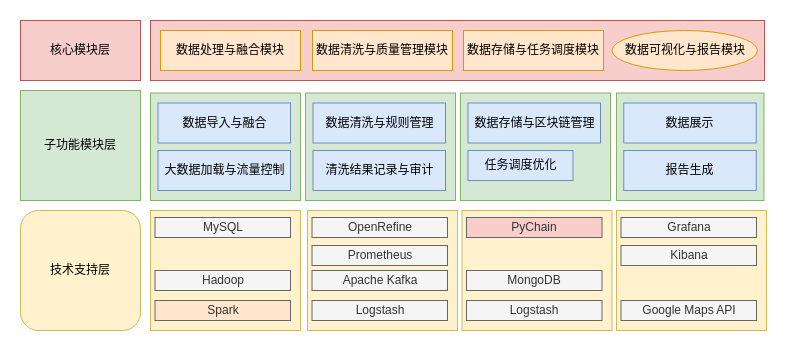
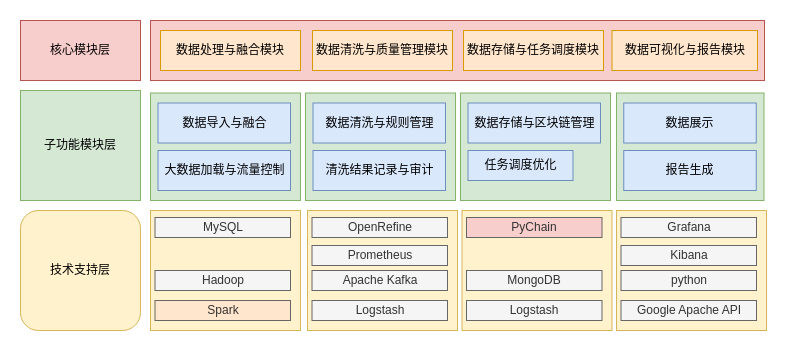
  <mxCell id="0" />
  <mxCell id="1" parent="0" />
  <mxCell id="2" value="核心模块层" style="rounded=0;whiteSpace=wrap;html=1;fillColor=#f8cecc;strokeColor=#b85450;" vertex="1" parent="1"><mxGeometry x="20" y="20" width="120" height="60" as="geometry" /></mxCell>
  <mxCell id="3" value="子功能模块层" style="rounded=0;whiteSpace=wrap;html=1;fillColor=#d5e8d4;strokeColor=#82b366;" vertex="1" parent="1"><mxGeometry x="20" y="90" width="120" height="110" as="geometry" /></mxCell>
  <mxCell id="4" value="技术支持层" style="whiteSpace=wrap;html=1;fillColor=#fff2cc;strokeColor=#d6b656;rounded=1;" vertex="1" parent="1"><mxGeometry x="20" y="210" width="120" height="120" as="geometry" /></mxCell>
  <mxCell id="5" value="" style="rounded=0;whiteSpace=wrap;html=1;fillColor=#f8cecc;strokeColor=#b85450;" vertex="1" parent="1"><mxGeometry x="150" y="20" width="614" height="60" as="geometry" /></mxCell>
  <mxCell id="6" value="&lt;span style=&quot;color: rgba(0, 0, 0, 0); font-family: monospace; font-size: 0px; text-align: start; text-wrap-mode: nowrap;&quot;&gt;%3CmxGraphModel%3E%3Croot%3E%3CmxCell%20id%3D%220%22%2F%3E%3CmxCell%20id%3D%221%22%20parent%3D%220%22%2F%3E%3CmxCell%20id%3D%222%22%20value%3D%22%22%20style%3D%22rounded%3D0%3BwhiteSpace%3Dwrap%3Bhtml%3D1%3B%22%20vertex%3D%221%22%20parent%3D%221%22%3E%3CmxGeometry%20x%3D%22230%22%20y%3D%22162.5%22%20width%3D%22155%22%20height%3D%22107.5%22%20as%3D%22geometry%22%2F%3E%3C%2FmxCell%3E%3CmxCell%20id%3D%223%22%20value%3D%22%E6%95%B0%E6%8D%AE%E5%AF%BC%E5%85%A5%E4%B8%8E%E8%9E%8D%E5%90%88%22%20style%3D%22rounded%3D0%3BwhiteSpace%3Dwrap%3Bhtml%3D1%3B%22%20vertex%3D%221%22%20parent%3D%221%22%3E%3CmxGeometry%20x%3D%22240%22%20y%3D%22170%22%20width%3D%22140%22%20height%3D%2240%22%20as%3D%22geometry%22%2F%3E%3C%2FmxCell%3E%3CmxCell%20id%3D%224%22%20value%3D%22%E5%A4%A7%E6%95%B0%E6%8D%AE%E5%8A%A0%E8%BD%BD%E4%B8%8E%E6%B5%81%E9%87%8F%E6%8E%A7%E5%88%B6%22%20style%3D%22rounded%3D0%3BwhiteSpace%3Dwrap%3Bhtml%3D1%3B%22%20vertex%3D%221%22%20parent%3D%221%22%3E%3CmxGeometry%20x%3D%22240%22%20y%3D%22220%22%20width%3D%22140%22%20height%3D%2240%22%20as%3D%22geometry%22%2F%3E%3C%2FmxCell%3E%3C%2Froot%3E%3C%2FmxGraphModel%3E&lt;/span&gt;" style="rounded=0;whiteSpace=wrap;html=1;fillColor=#d5e8d4;strokeColor=#82b366;" vertex="1" parent="1"><mxGeometry x="150" y="92.5" width="150" height="107.5" as="geometry" /></mxCell>
  <mxCell id="7" value="数据处理与融合模块" style="rounded=0;whiteSpace=wrap;html=1;fillColor=#ffe6cc;strokeColor=#d79b00;" vertex="1" parent="1"><mxGeometry x="160" y="30" width="140" height="40" as="geometry" /></mxCell>
  <mxCell id="8" value="数据清洗与质量管理模块" style="rounded=0;whiteSpace=wrap;html=1;fillColor=#ffe6cc;strokeColor=#d79b00;" vertex="1" parent="1"><mxGeometry x="312" y="30" width="140" height="40" as="geometry" /></mxCell>
  <mxCell id="9" value="数据存储与任务调度模块" style="rounded=0;whiteSpace=wrap;html=1;fillColor=#ffe6cc;strokeColor=#d79b00;" vertex="1" parent="1"><mxGeometry x="463" y="30" width="140" height="40" as="geometry" /></mxCell>
- <mxCell id="10" value="数据可视化与报告模块" style="ellipse;whiteSpace=wrap;html=1;fillColor=#ffe6cc;strokeColor=#d79b00;" vertex="1" parent="1"><mxGeometry x="611.5" y="30" width="145.5" height="40" as="geometry" /></mxCell>
+ <mxCell id="10" value="数据可视化与报告模块" style="rounded=0;whiteSpace=wrap;html=1;fillColor=#ffe6cc;strokeColor=#d79b00;" vertex="1" parent="1"><mxGeometry x="611.5" y="30" width="145.5" height="40" as="geometry" /></mxCell>
  <mxCell id="11" value="数据导入与融合" style="rounded=0;whiteSpace=wrap;html=1;fillColor=#dae8fc;strokeColor=#6c8ebf;" vertex="1" parent="1"><mxGeometry x="157.5" y="102.5" width="132.5" height="40" as="geometry" /></mxCell>
  <mxCell id="12" value="大数据加载与流量控制" style="rounded=0;whiteSpace=wrap;html=1;fillColor=#dae8fc;strokeColor=#6c8ebf;" vertex="1" parent="1"><mxGeometry x="157.5" y="150" width="132.5" height="40" as="geometry" /></mxCell>
  <mxCell id="13" value="&lt;span style=&quot;color: rgba(0, 0, 0, 0); font-family: monospace; font-size: 0px; text-align: start; text-wrap-mode: nowrap;&quot;&gt;%3CmxGraphModel%3E%3Croot%3E%3CmxCell%20id%3D%220%22%2F%3E%3CmxCell%20id%3D%221%22%20parent%3D%220%22%2F%3E%3CmxCell%20id%3D%222%22%20value%3D%22%22%20style%3D%22rounded%3D0%3BwhiteSpace%3Dwrap%3Bhtml%3D1%3B%22%20vertex%3D%221%22%20parent%3D%221%22%3E%3CmxGeometry%20x%3D%22230%22%20y%3D%22162.5%22%20width%3D%22155%22%20height%3D%22107.5%22%20as%3D%22geometry%22%2F%3E%3C%2FmxCell%3E%3CmxCell%20id%3D%223%22%20value%3D%22%E6%95%B0%E6%8D%AE%E5%AF%BC%E5%85%A5%E4%B8%8E%E8%9E%8D%E5%90%88%22%20style%3D%22rounded%3D0%3BwhiteSpace%3Dwrap%3Bhtml%3D1%3B%22%20vertex%3D%221%22%20parent%3D%221%22%3E%3CmxGeometry%20x%3D%22240%22%20y%3D%22170%22%20width%3D%22140%22%20height%3D%2240%22%20as%3D%22geometry%22%2F%3E%3C%2FmxCell%3E%3CmxCell%20id%3D%224%22%20value%3D%22%E5%A4%A7%E6%95%B0%E6%8D%AE%E5%8A%A0%E8%BD%BD%E4%B8%8E%E6%B5%81%E9%87%8F%E6%8E%A7%E5%88%B6%22%20style%3D%22rounded%3D0%3BwhiteSpace%3Dwrap%3Bhtml%3D1%3B%22%20vertex%3D%221%22%20parent%3D%221%22%3E%3CmxGeometry%20x%3D%22240%22%20y%3D%22220%22%20width%3D%22140%22%20height%3D%2240%22%20as%3D%22geometry%22%2F%3E%3C%2FmxCell%3E%3C%2Froot%3E%3C%2FmxGraphModel%3E&lt;/span&gt;" style="rounded=0;whiteSpace=wrap;html=1;fillColor=#d5e8d4;strokeColor=#82b366;" vertex="1" parent="1"><mxGeometry x="305" y="92.5" width="150" height="107.5" as="geometry" /></mxCell>
  <mxCell id="14" value="数据清洗与规则管理" style="rounded=0;whiteSpace=wrap;html=1;fillColor=#dae8fc;strokeColor=#6c8ebf;" vertex="1" parent="1"><mxGeometry x="312.5" y="102.5" width="132.5" height="40" as="geometry" /></mxCell>
  <mxCell id="15" value="清洗结果记录与审计" style="rounded=0;whiteSpace=wrap;html=1;fillColor=#dae8fc;strokeColor=#6c8ebf;" vertex="1" parent="1"><mxGeometry x="312.5" y="150" width="132.5" height="40" as="geometry" /></mxCell>
  <mxCell id="16" value="&lt;span style=&quot;color: rgba(0, 0, 0, 0); font-family: monospace; font-size: 0px; text-align: start; text-wrap-mode: nowrap;&quot;&gt;%3CmxGraphModel%3E%3Croot%3E%3CmxCell%20id%3D%220%22%2F%3E%3CmxCell%20id%3D%221%22%20parent%3D%220%22%2F%3E%3CmxCell%20id%3D%222%22%20value%3D%22%22%20style%3D%22rounded%3D0%3BwhiteSpace%3Dwrap%3Bhtml%3D1%3B%22%20vertex%3D%221%22%20parent%3D%221%22%3E%3CmxGeometry%20x%3D%22230%22%20y%3D%22162.5%22%20width%3D%22155%22%20height%3D%22107.5%22%20as%3D%22geometry%22%2F%3E%3C%2FmxCell%3E%3CmxCell%20id%3D%223%22%20value%3D%22%E6%95%B0%E6%8D%AE%E5%AF%BC%E5%85%A5%E4%B8%8E%E8%9E%8D%E5%90%88%22%20style%3D%22rounded%3D0%3BwhiteSpace%3Dwrap%3Bhtml%3D1%3B%22%20vertex%3D%221%22%20parent%3D%221%22%3E%3CmxGeometry%20x%3D%22240%22%20y%3D%22170%22%20width%3D%22140%22%20height%3D%2240%22%20as%3D%22geometry%22%2F%3E%3C%2FmxCell%3E%3CmxCell%20id%3D%224%22%20value%3D%22%E5%A4%A7%E6%95%B0%E6%8D%AE%E5%8A%A0%E8%BD%BD%E4%B8%8E%E6%B5%81%E9%87%8F%E6%8E%A7%E5%88%B6%22%20style%3D%22rounded%3D0%3BwhiteSpace%3Dwrap%3Bhtml%3D1%3B%22%20vertex%3D%221%22%20parent%3D%221%22%3E%3CmxGeometry%20x%3D%22240%22%20y%3D%22220%22%20width%3D%22140%22%20height%3D%2240%22%20as%3D%22geometry%22%2F%3E%3C%2FmxCell%3E%3C%2Froot%3E%3C%2FmxGraphModel%3E&lt;/span&gt;" style="rounded=0;whiteSpace=wrap;html=1;fillColor=#d5e8d4;strokeColor=#82b366;" vertex="1" parent="1"><mxGeometry x="460" y="92.5" width="150" height="107.5" as="geometry" /></mxCell>
  <mxCell id="17" value="数据存储与区块链管理  " style="rounded=0;whiteSpace=wrap;html=1;fillColor=#dae8fc;strokeColor=#6c8ebf;" vertex="1" parent="1"><mxGeometry x="467.5" y="102.5" width="132.5" height="40" as="geometry" /></mxCell>
  <mxCell id="18" value="任务调度优化" style="rounded=0;whiteSpace=wrap;html=1;fillColor=#dae8fc;strokeColor=#6c8ebf;" vertex="1" parent="1"><mxGeometry x="467.5" y="150" width="105" height="30" as="geometry" /></mxCell>
  <mxCell id="19" value="&lt;span style=&quot;color: rgba(0, 0, 0, 0); font-family: monospace; font-size: 0px; text-align: start; text-wrap-mode: nowrap;&quot;&gt;%3CmxGraphModel%3E%3Croot%3E%3CmxCell%20id%3D%220%22%2F%3E%3CmxCell%20id%3D%221%22%20parent%3D%220%22%2F%3E%3CmxCell%20id%3D%222%22%20value%3D%22%22%20style%3D%22rounded%3D0%3BwhiteSpace%3Dwrap%3Bhtml%3D1%3B%22%20vertex%3D%221%22%20parent%3D%221%22%3E%3CmxGeometry%20x%3D%22230%22%20y%3D%22162.5%22%20width%3D%22155%22%20height%3D%22107.5%22%20as%3D%22geometry%22%2F%3E%3C%2FmxCell%3E%3CmxCell%20id%3D%223%22%20value%3D%22%E6%95%B0%E6%8D%AE%E5%AF%BC%E5%85%A5%E4%B8%8E%E8%9E%8D%E5%90%88%22%20style%3D%22rounded%3D0%3BwhiteSpace%3Dwrap%3Bhtml%3D1%3B%22%20vertex%3D%221%22%20parent%3D%221%22%3E%3CmxGeometry%20x%3D%22240%22%20y%3D%22170%22%20width%3D%22140%22%20height%3D%2240%22%20as%3D%22geometry%22%2F%3E%3C%2FmxCell%3E%3CmxCell%20id%3D%224%22%20value%3D%22%E5%A4%A7%E6%95%B0%E6%8D%AE%E5%8A%A0%E8%BD%BD%E4%B8%8E%E6%B5%81%E9%87%8F%E6%8E%A7%E5%88%B6%22%20style%3D%22rounded%3D0%3BwhiteSpace%3Dwrap%3Bhtml%3D1%3B%22%20vertex%3D%221%22%20parent%3D%221%22%3E%3CmxGeometry%20x%3D%22240%22%20y%3D%22220%22%20width%3D%22140%22%20height%3D%2240%22%20as%3D%22geometry%22%2F%3E%3C%2FmxCell%3E%3C%2Froot%3E%3C%2FmxGraphModel%3E&lt;/span&gt;" style="rounded=0;whiteSpace=wrap;html=1;fillColor=#d5e8d4;strokeColor=#82b366;" vertex="1" parent="1"><mxGeometry x="616" y="92.5" width="147.5" height="107.5" as="geometry" /></mxCell>
  <mxCell id="20" value="数据展示" style="rounded=0;whiteSpace=wrap;html=1;fillColor=#dae8fc;strokeColor=#6c8ebf;" vertex="1" parent="1"><mxGeometry x="623.25" y="102.5" width="132.5" height="40" as="geometry" /></mxCell>
  <mxCell id="21" value="报告生成" style="rounded=0;whiteSpace=wrap;html=1;fillColor=#dae8fc;strokeColor=#6c8ebf;" vertex="1" parent="1"><mxGeometry x="623.25" y="150" width="132.5" height="40" as="geometry" /></mxCell>
  <mxCell id="22" value="&lt;span style=&quot;color: rgba(0, 0, 0, 0); font-family: monospace; font-size: 0px; text-align: start; text-wrap-mode: nowrap;&quot;&gt;%3CmxGraphModel%3E%3Croot%3E%3CmxCell%20id%3D%220%22%2F%3E%3CmxCell%20id%3D%221%22%20parent%3D%220%22%2F%3E%3CmxCell%20id%3D%222%22%20value%3D%22%22%20style%3D%22rounded%3D0%3BwhiteSpace%3Dwrap%3Bhtml%3D1%3B%22%20vertex%3D%221%22%20parent%3D%221%22%3E%3CmxGeometry%20x%3D%22230%22%20y%3D%22162.5%22%20width%3D%22155%22%20height%3D%22107.5%22%20as%3D%22geometry%22%2F%3E%3C%2FmxCell%3E%3CmxCell%20id%3D%223%22%20value%3D%22%E6%95%B0%E6%8D%AE%E5%AF%BC%E5%85%A5%E4%B8%8E%E8%9E%8D%E5%90%88%22%20style%3D%22rounded%3D0%3BwhiteSpace%3Dwrap%3Bhtml%3D1%3B%22%20vertex%3D%221%22%20parent%3D%221%22%3E%3CmxGeometry%20x%3D%22240%22%20y%3D%22170%22%20width%3D%22140%22%20height%3D%2240%22%20as%3D%22geometry%22%2F%3E%3C%2FmxCell%3E%3CmxCell%20id%3D%224%22%20value%3D%22%E5%A4%A7%E6%95%B0%E6%8D%AE%E5%8A%A0%E8%BD%BD%E4%B8%8E%E6%B5%81%E9%87%8F%E6%8E%A7%E5%88%B6%22%20style%3D%22rounded%3D0%3BwhiteSpace%3Dwrap%3Bhtml%3D1%3B%22%20vertex%3D%221%22%20parent%3D%221%22%3E%3CmxGeometry%20x%3D%22240%22%20y%3D%22220%22%20width%3D%22140%22%20height%3D%2240%22%20as%3D%22geometry%22%2F%3E%3C%2FmxCell%3E%3C%2Froot%3E%3C%2FmxGraphModel%3E&lt;/span&gt;" style="rounded=0;whiteSpace=wrap;html=1;fillColor=#fff2cc;strokeColor=#d6b656;" vertex="1" parent="1"><mxGeometry x="150" y="210" width="150" height="120" as="geometry" /></mxCell>
  <mxCell id="23" value="MySQL" style="rounded=0;whiteSpace=wrap;html=1;fillColor=#f5f5f5;fontColor=#333333;strokeColor=#666666;" vertex="1" parent="1"><mxGeometry x="154.5" y="217" width="135.5" height="20" as="geometry" /></mxCell>
  <mxCell id="24" value="Hadoop" style="rounded=0;whiteSpace=wrap;html=1;fillColor=#f5f5f5;fontColor=#333333;strokeColor=#666666;" vertex="1" parent="1"><mxGeometry x="154.5" y="270" width="135.5" height="20" as="geometry" /></mxCell>
  <mxCell id="25" value="Spark" style="rounded=0;whiteSpace=wrap;html=1;fillColor=#ffe6cc;fontColor=#333333;strokeColor=#666666;" vertex="1" parent="1"><mxGeometry x="154.5" y="300" width="135.5" height="20" as="geometry" /></mxCell>
  <mxCell id="26" value="&lt;span style=&quot;color: rgba(0, 0, 0, 0); font-family: monospace; font-size: 0px; text-align: start; text-wrap-mode: nowrap;&quot;&gt;%3CmxGraphModel%3E%3Croot%3E%3CmxCell%20id%3D%220%22%2F%3E%3CmxCell%20id%3D%221%22%20parent%3D%220%22%2F%3E%3CmxCell%20id%3D%222%22%20value%3D%22%22%20style%3D%22rounded%3D0%3BwhiteSpace%3Dwrap%3Bhtml%3D1%3B%22%20vertex%3D%221%22%20parent%3D%221%22%3E%3CmxGeometry%20x%3D%22230%22%20y%3D%22162.5%22%20width%3D%22155%22%20height%3D%22107.5%22%20as%3D%22geometry%22%2F%3E%3C%2FmxCell%3E%3CmxCell%20id%3D%223%22%20value%3D%22%E6%95%B0%E6%8D%AE%E5%AF%BC%E5%85%A5%E4%B8%8E%E8%9E%8D%E5%90%88%22%20style%3D%22rounded%3D0%3BwhiteSpace%3Dwrap%3Bhtml%3D1%3B%22%20vertex%3D%221%22%20parent%3D%221%22%3E%3CmxGeometry%20x%3D%22240%22%20y%3D%22170%22%20width%3D%22140%22%20height%3D%2240%22%20as%3D%22geometry%22%2F%3E%3C%2FmxCell%3E%3CmxCell%20id%3D%224%22%20value%3D%22%E5%A4%A7%E6%95%B0%E6%8D%AE%E5%8A%A0%E8%BD%BD%E4%B8%8E%E6%B5%81%E9%87%8F%E6%8E%A7%E5%88%B6%22%20style%3D%22rounded%3D0%3BwhiteSpace%3Dwrap%3Bhtml%3D1%3B%22%20vertex%3D%221%22%20parent%3D%221%22%3E%3CmxGeometry%20x%3D%22240%22%20y%3D%22220%22%20width%3D%22140%22%20height%3D%2240%22%20as%3D%22geometry%22%2F%3E%3C%2FmxCell%3E%3C%2Froot%3E%3C%2FmxGraphModel%3E&lt;/span&gt;" style="rounded=0;whiteSpace=wrap;html=1;fillColor=#fff2cc;strokeColor=#d6b656;" vertex="1" parent="1"><mxGeometry x="307" y="210" width="150" height="120" as="geometry" /></mxCell>
  <mxCell id="27" value="OpenRefine" style="rounded=0;whiteSpace=wrap;html=1;fillColor=#f5f5f5;fontColor=#333333;strokeColor=#666666;" vertex="1" parent="1"><mxGeometry x="311.5" y="217" width="135.5" height="20" as="geometry" /></mxCell>
  <mxCell id="28" value="Prometheus" style="rounded=0;whiteSpace=wrap;html=1;fillColor=#f5f5f5;fontColor=#333333;strokeColor=#666666;" vertex="1" parent="1"><mxGeometry x="311.5" y="245" width="135.5" height="20" as="geometry" /></mxCell>
  <mxCell id="29" value="Apache Kafka" style="rounded=0;whiteSpace=wrap;html=1;fillColor=#f5f5f5;fontColor=#333333;strokeColor=#666666;" vertex="1" parent="1"><mxGeometry x="311.5" y="270" width="135.5" height="20" as="geometry" /></mxCell>
  <mxCell id="30" value="Logstash" style="rounded=0;whiteSpace=wrap;html=1;fillColor=#f5f5f5;fontColor=#333333;strokeColor=#666666;" vertex="1" parent="1"><mxGeometry x="311.5" y="300" width="135.5" height="20" as="geometry" /></mxCell>
  <mxCell id="31" value="&lt;span style=&quot;color: rgba(0, 0, 0, 0); font-family: monospace; font-size: 0px; text-align: start; text-wrap-mode: nowrap;&quot;&gt;%3CmxGraphModel%3E%3Croot%3E%3CmxCell%20id%3D%220%22%2F%3E%3CmxCell%20id%3D%221%22%20parent%3D%220%22%2F%3E%3CmxCell%20id%3D%222%22%20value%3D%22%22%20style%3D%22rounded%3D0%3BwhiteSpace%3Dwrap%3Bhtml%3D1%3B%22%20vertex%3D%221%22%20parent%3D%221%22%3E%3CmxGeometry%20x%3D%22230%22%20y%3D%22162.5%22%20width%3D%22155%22%20height%3D%22107.5%22%20as%3D%22geometry%22%2F%3E%3C%2FmxCell%3E%3CmxCell%20id%3D%223%22%20value%3D%22%E6%95%B0%E6%8D%AE%E5%AF%BC%E5%85%A5%E4%B8%8E%E8%9E%8D%E5%90%88%22%20style%3D%22rounded%3D0%3BwhiteSpace%3Dwrap%3Bhtml%3D1%3B%22%20vertex%3D%221%22%20parent%3D%221%22%3E%3CmxGeometry%20x%3D%22240%22%20y%3D%22170%22%20width%3D%22140%22%20height%3D%2240%22%20as%3D%22geometry%22%2F%3E%3C%2FmxCell%3E%3CmxCell%20id%3D%224%22%20value%3D%22%E5%A4%A7%E6%95%B0%E6%8D%AE%E5%8A%A0%E8%BD%BD%E4%B8%8E%E6%B5%81%E9%87%8F%E6%8E%A7%E5%88%B6%22%20style%3D%22rounded%3D0%3BwhiteSpace%3Dwrap%3Bhtml%3D1%3B%22%20vertex%3D%221%22%20parent%3D%221%22%3E%3CmxGeometry%20x%3D%22240%22%20y%3D%22220%22%20width%3D%22140%22%20height%3D%2240%22%20as%3D%22geometry%22%2F%3E%3C%2FmxCell%3E%3C%2Froot%3E%3C%2FmxGraphModel%3E&lt;/span&gt;" style="rounded=0;whiteSpace=wrap;html=1;fillColor=#fff2cc;strokeColor=#d6b656;" vertex="1" parent="1"><mxGeometry x="461.5" y="210" width="150" height="120" as="geometry" /></mxCell>
  <mxCell id="32" value="PyChain" style="rounded=0;whiteSpace=wrap;html=1;fillColor=#f8cecc;fontColor=#333333;strokeColor=#666666;" vertex="1" parent="1"><mxGeometry x="466" y="217" width="135.5" height="20" as="geometry" /></mxCell>
  <mxCell id="33" value="MongoDB" style="rounded=0;whiteSpace=wrap;html=1;fillColor=#f5f5f5;fontColor=#333333;strokeColor=#666666;" vertex="1" parent="1"><mxGeometry x="466" y="270" width="135.5" height="20" as="geometry" /></mxCell>
  <mxCell id="34" value="Logstash" style="rounded=0;whiteSpace=wrap;html=1;fillColor=#f5f5f5;fontColor=#333333;strokeColor=#666666;" vertex="1" parent="1"><mxGeometry x="466" y="300" width="135.5" height="20" as="geometry" /></mxCell>
  <mxCell id="35" value="&lt;span style=&quot;color: rgba(0, 0, 0, 0); font-family: monospace; font-size: 0px; text-align: start; text-wrap-mode: nowrap;&quot;&gt;%3CmxGraphModel%3E%3Croot%3E%3CmxCell%20id%3D%220%22%2F%3E%3CmxCell%20id%3D%221%22%20parent%3D%220%22%2F%3E%3CmxCell%20id%3D%222%22%20value%3D%22%22%20style%3D%22rounded%3D0%3BwhiteSpace%3Dwrap%3Bhtml%3D1%3B%22%20vertex%3D%221%22%20parent%3D%221%22%3E%3CmxGeometry%20x%3D%22230%22%20y%3D%22162.5%22%20width%3D%22155%22%20height%3D%22107.5%22%20as%3D%22geometry%22%2F%3E%3C%2FmxCell%3E%3CmxCell%20id%3D%223%22%20value%3D%22%E6%95%B0%E6%8D%AE%E5%AF%BC%E5%85%A5%E4%B8%8E%E8%9E%8D%E5%90%88%22%20style%3D%22rounded%3D0%3BwhiteSpace%3Dwrap%3Bhtml%3D1%3B%22%20vertex%3D%221%22%20parent%3D%221%22%3E%3CmxGeometry%20x%3D%22240%22%20y%3D%22170%22%20width%3D%22140%22%20height%3D%2240%22%20as%3D%22geometry%22%2F%3E%3C%2FmxCell%3E%3CmxCell%20id%3D%224%22%20value%3D%22%E5%A4%A7%E6%95%B0%E6%8D%AE%E5%8A%A0%E8%BD%BD%E4%B8%8E%E6%B5%81%E9%87%8F%E6%8E%A7%E5%88%B6%22%20style%3D%22rounded%3D0%3BwhiteSpace%3Dwrap%3Bhtml%3D1%3B%22%20vertex%3D%221%22%20parent%3D%221%22%3E%3CmxGeometry%20x%3D%22240%22%20y%3D%22220%22%20width%3D%22140%22%20height%3D%2240%22%20as%3D%22geometry%22%2F%3E%3C%2FmxCell%3E%3C%2Froot%3E%3C%2FmxGraphModel%3E&lt;/span&gt;" style="rounded=0;whiteSpace=wrap;html=1;fillColor=#fff2cc;strokeColor=#d6b656;" vertex="1" parent="1"><mxGeometry x="616" y="210" width="150" height="120" as="geometry" /></mxCell>
  <mxCell id="36" value="Grafana" style="rounded=0;whiteSpace=wrap;html=1;fillColor=#f5f5f5;fontColor=#333333;strokeColor=#666666;" vertex="1" parent="1"><mxGeometry x="620.5" y="217" width="135.5" height="20" as="geometry" /></mxCell>
  <mxCell id="37" value="Kibana" style="rounded=0;whiteSpace=wrap;html=1;fillColor=#f5f5f5;fontColor=#333333;strokeColor=#666666;" vertex="1" parent="1"><mxGeometry x="620.5" y="245" width="135.5" height="20" as="geometry" /></mxCell>
- <mxCell id="39" value="Google Maps API" style="rounded=0;whiteSpace=wrap;html=1;fillColor=#f5f5f5;fontColor=#333333;strokeColor=#666666;" vertex="1" parent="1"><mxGeometry x="620.5" y="300" width="135.5" height="20" as="geometry" /></mxCell>
+ <mxCell id="38" value="python" style="rounded=0;whiteSpace=wrap;html=1;fillColor=#f5f5f5;fontColor=#333333;strokeColor=#666666;" vertex="1" parent="1"><mxGeometry x="620.5" y="270" width="135.5" height="20" as="geometry" /></mxCell>
+ <mxCell id="39" value="Google Apache API" style="rounded=0;whiteSpace=wrap;html=1;fillColor=#f5f5f5;fontColor=#333333;strokeColor=#666666;" vertex="1" parent="1"><mxGeometry x="620.5" y="300" width="135.5" height="20" as="geometry" /></mxCell>
